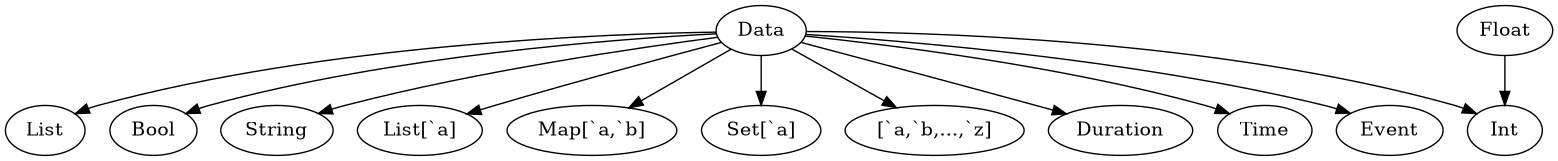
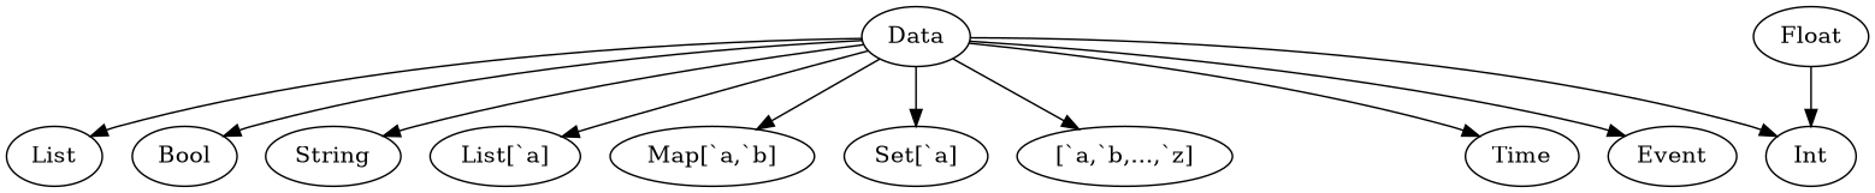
  digraph {
    n1 [label=List]
    Data
    Bool
    String
    n5 [label="List[`a]"]
    n6 [label="Map[`a,`b]"]
    n7 [label="Set[`a]"]
    n8 [label="[`a,`b,...,`z]"]
-   Duration
    Time
    Event
    Int
    Float
    Data -> n1
    Data -> Bool
    Data -> String
    Data -> n5
    Data -> n6
    Data -> n7
    Data -> n8
-   Data -> Duration
    Data -> Time
    Data -> Event
    Data -> Int
    Float -> Int
  }
